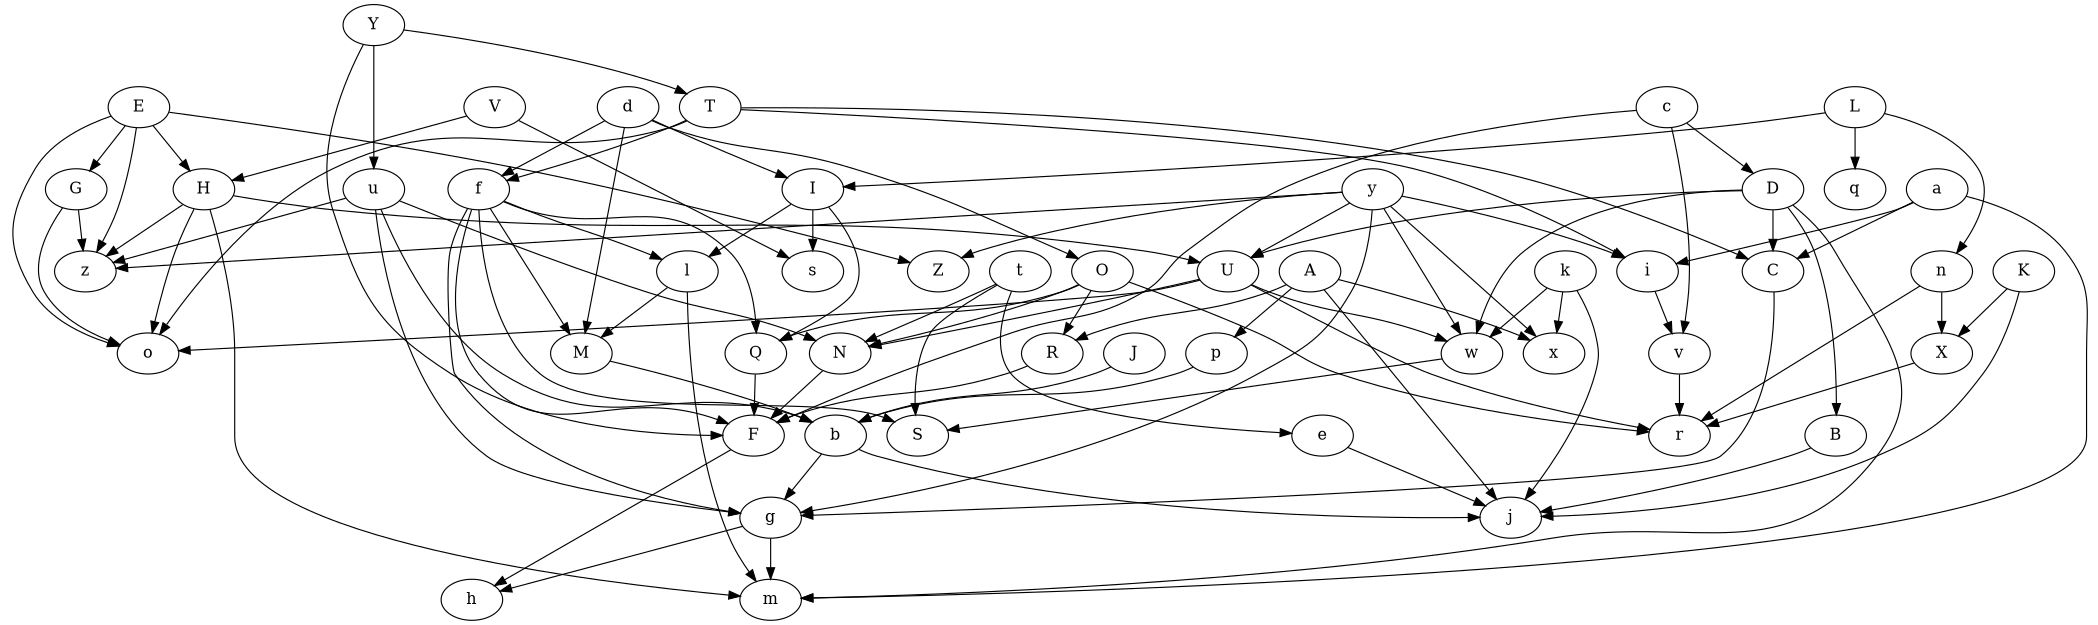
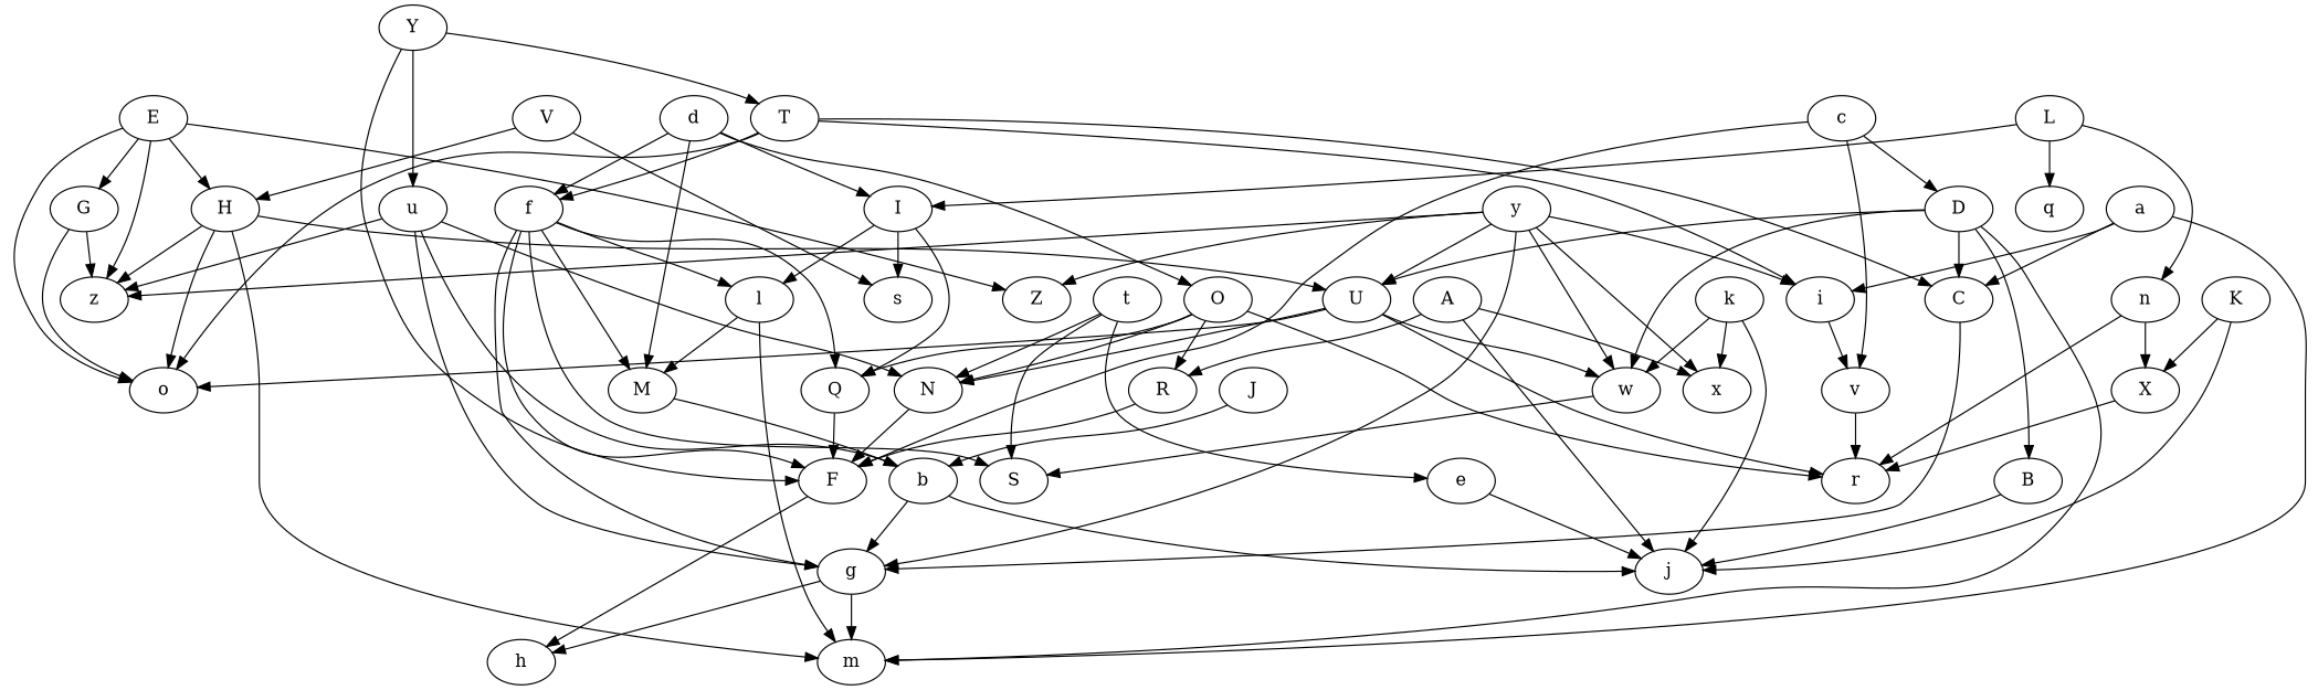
  digraph {
    y
    z
    U
    g
    x
    Z
    w
    i
    O
    Q
    N
    r
    R
    F
    c
    D
    v
    m
    C
    B
    E
    o
    G
    H
    L
    q
    I
    n
    k
    j
    l
    M
    h
    Y
    u
    T
    b
    d
    f
    s
    S
    A
-   p
    J
    X
    t
    e
    V
    K
    a
    y -> z
    y -> U
    y -> g
    y -> x
    y -> Z
    y -> w
    y -> i
    U -> w
    U -> N
    U -> r
    U -> o
    g -> m
    g -> h
    w -> S
    i -> v
    O -> Q
    O -> N
    O -> r
    O -> R
    Q -> F
    N -> F
    R -> F
    F -> h
    c -> F
    c -> D
    c -> v
    D -> U
    D -> w
    D -> m
    D -> C
    D -> B
    v -> r
    C -> g
    B -> j
    E -> z
    E -> Z
    E -> o
    E -> G
    E -> H
    G -> z
    G -> o
    H -> z
    H -> U
    H -> m
    H -> o
    L -> q
    L -> I
    L -> n
    I -> Q
    I -> l
    I -> s
    n -> r
    n -> X
    k -> x
    k -> w
    k -> j
    l -> m
    l -> M
    M -> b
    Y -> F
    Y -> u
    Y -> T
    u -> z
    u -> g
    u -> N
    u -> b
    T -> i
    T -> C
    T -> o
    T -> f
    b -> g
    b -> j
    d -> O
    d -> I
    d -> M
    d -> f
    f -> g
    f -> Q
    f -> F
    f -> l
    f -> M
    f -> S
    A -> x
    A -> R
    A -> j
-   A -> p
-   p -> b
    J -> b
    X -> r
    t -> N
    t -> S
    t -> e
    e -> j
    V -> H
    V -> s
    K -> j
    K -> X
    a -> i
    a -> m
    a -> C
  }
